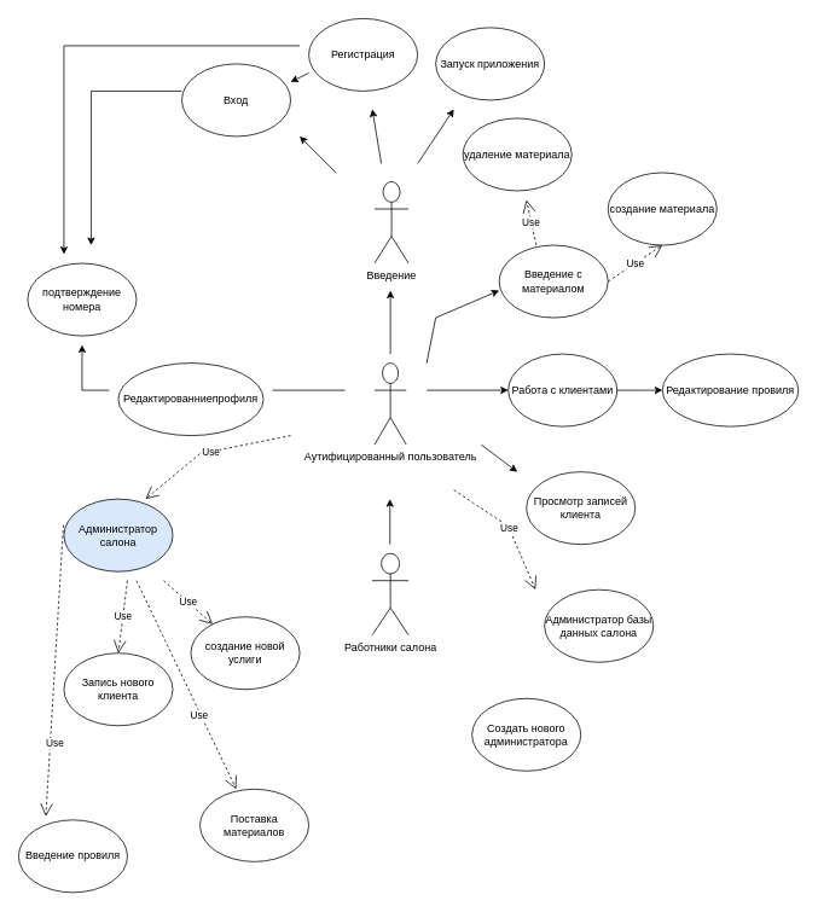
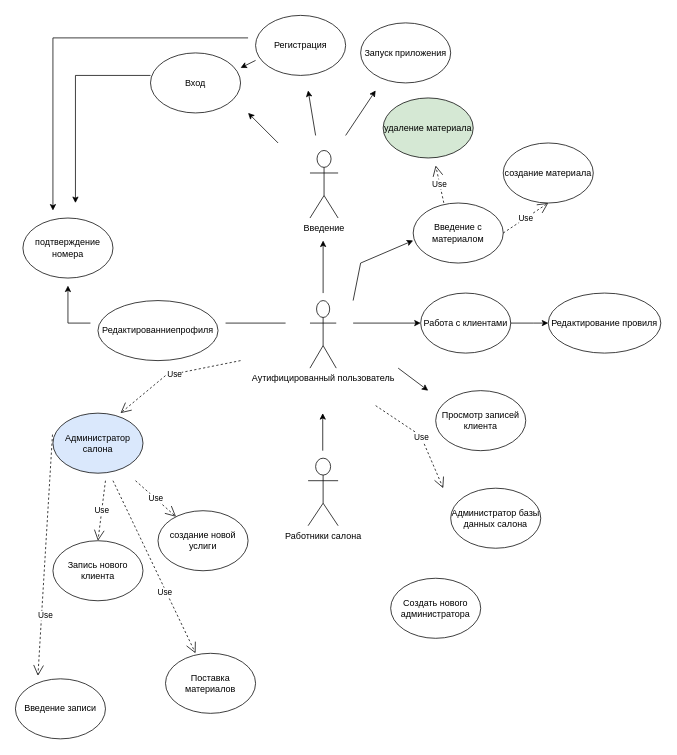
  <mxCell id="0" />
  <mxCell id="1" parent="0" />
  <mxCell id="2" value="Работники салона" style="shape=umlActor;verticalLabelPosition=bottom;verticalAlign=top;html=1;outlineConnect=0;" parent="1" vertex="1"><mxGeometry x="410" y="610" width="40" height="90" as="geometry" /></mxCell>
  <mxCell id="3" value="" style="endArrow=classic;html=1;rounded=0;" parent="1" edge="1"><mxGeometry width="50" height="50" relative="1" as="geometry"><mxPoint x="429.5" y="600" as="sourcePoint" /><mxPoint x="429.5" y="550" as="targetPoint" /></mxGeometry></mxCell>
  <mxCell id="4" value="Аутифицированный пользователь" style="shape=umlActor;verticalLabelPosition=bottom;verticalAlign=top;html=1;outlineConnect=0;" parent="1" vertex="1"><mxGeometry x="412.5" y="400" width="35" height="90" as="geometry" /></mxCell>
  <mxCell id="5" value="" style="endArrow=classic;html=1;rounded=0;" parent="1" edge="1"><mxGeometry width="50" height="50" relative="1" as="geometry"><mxPoint x="430" y="390" as="sourcePoint" /><mxPoint x="430" y="320" as="targetPoint" /></mxGeometry></mxCell>
  <mxCell id="6" value="Введение" style="shape=umlActor;verticalLabelPosition=bottom;verticalAlign=top;html=1;outlineConnect=0;" parent="1" vertex="1"><mxGeometry x="412.5" y="200" width="37.5" height="90" as="geometry" /></mxCell>
  <mxCell id="7" value="Регистрация" style="ellipse;whiteSpace=wrap;html=1;" parent="1" vertex="1"><mxGeometry x="340" y="20" width="120" height="80" as="geometry" /></mxCell>
  <mxCell id="8" value="" style="endArrow=none;html=1;rounded=0;" parent="1" edge="1"><mxGeometry width="50" height="50" relative="1" as="geometry"><mxPoint x="300" y="430" as="sourcePoint" /><mxPoint x="380" y="430" as="targetPoint" /></mxGeometry></mxCell>
  <mxCell id="9" value="Редактированниепрофиля" style="ellipse;whiteSpace=wrap;html=1;" parent="1" vertex="1"><mxGeometry x="130" y="400" width="160" height="80" as="geometry" /></mxCell>
  <mxCell id="10" value="" style="edgeStyle=segmentEdgeStyle;endArrow=classic;html=1;rounded=0;" parent="1" edge="1"><mxGeometry width="50" height="50" relative="1" as="geometry"><mxPoint x="120" y="430" as="sourcePoint" /><mxPoint x="90" y="380" as="targetPoint" /></mxGeometry></mxCell>
  <mxCell id="11" value="подтверждение номера" style="ellipse;whiteSpace=wrap;html=1;" parent="1" vertex="1"><mxGeometry y="290" width="120" height="80" as="geometry" x="30" /></mxCell>
  <mxCell id="12" value="" style="endArrow=classic;html=1;rounded=0;" parent="1" edge="1"><mxGeometry width="50" height="50" relative="1" as="geometry"><mxPoint x="420" y="180" as="sourcePoint" /><mxPoint x="410" y="120" as="targetPoint" /></mxGeometry></mxCell>
  <mxCell id="13" value="" style="endArrow=classic;html=1;rounded=0;" parent="1" edge="1"><mxGeometry width="50" height="50" relative="1" as="geometry"><mxPoint x="370" y="190" as="sourcePoint" /><mxPoint x="330" y="150" as="targetPoint" /><Array as="points" /></mxGeometry></mxCell>
  <mxCell id="14" value="Вход" style="ellipse;whiteSpace=wrap;html=1;" parent="1" vertex="1"><mxGeometry x="200" y="70" width="120" height="80" as="geometry" /></mxCell>
  <mxCell id="15" value="" style="endArrow=classic;html=1;rounded=0;" parent="1" edge="1"><mxGeometry width="50" height="50" relative="1" as="geometry"><mxPoint x="530" y="490" as="sourcePoint" /><mxPoint x="570" y="520" as="targetPoint" /></mxGeometry></mxCell>
  <mxCell id="16" value="Просмотр записей клиента" style="ellipse;whiteSpace=wrap;html=1;" parent="1" vertex="1"><mxGeometry x="580" y="520" width="120" height="80" as="geometry" /></mxCell>
  <mxCell id="17" value="" style="endArrow=classic;html=1;rounded=0;" parent="1" edge="1"><mxGeometry width="50" height="50" relative="1" as="geometry"><mxPoint x="460" y="180" as="sourcePoint" /><mxPoint x="500" y="120" as="targetPoint" /></mxGeometry></mxCell>
  <mxCell id="18" value="Запуск приложения" style="ellipse;whiteSpace=wrap;html=1;" parent="1" vertex="1"><mxGeometry x="480" y="30" width="120" height="80" as="geometry" /></mxCell>
  <mxCell id="19" value="" style="endArrow=classic;html=1;rounded=0;" parent="1" edge="1"><mxGeometry width="50" height="50" relative="1" as="geometry"><mxPoint x="330" y="50" as="sourcePoint" /><mxPoint x="70" y="280" as="targetPoint" /><Array as="points"><mxPoint x="70" y="50" /></Array></mxGeometry></mxCell>
  <mxCell id="20" value="" style="endArrow=classic;html=1;rounded=0;" parent="1" edge="1"><mxGeometry width="50" height="50" relative="1" as="geometry"><mxPoint x="340" y="80" as="sourcePoint" /><mxPoint x="320" y="90" as="targetPoint" /></mxGeometry></mxCell>
  <mxCell id="21" value="" style="endArrow=classic;html=1;rounded=0;exitX=0;exitY=0.375;exitDx=0;exitDy=0;exitPerimeter=0;" parent="1" source="14" edge="1"><mxGeometry width="50" height="50" relative="1" as="geometry"><mxPoint x="100" y="60" as="sourcePoint" /><mxPoint x="100" y="270" as="targetPoint" /><Array as="points"><mxPoint x="100" y="100" /></Array></mxGeometry></mxCell>
  <mxCell id="22" value="" style="endArrow=classic;html=1;rounded=0;" parent="1" edge="1"><mxGeometry width="50" height="50" relative="1" as="geometry"><mxPoint x="470" y="430" as="sourcePoint" /><mxPoint x="560" y="430" as="targetPoint" /><Array as="points" /></mxGeometry></mxCell>
  <mxCell id="23" value="Работа с клиентами" style="ellipse;whiteSpace=wrap;html=1;" parent="1" vertex="1"><mxGeometry x="560" y="390" width="120" height="80" as="geometry" /></mxCell>
  <mxCell id="24" value="" style="endArrow=classic;html=1;rounded=0;" parent="1" edge="1"><mxGeometry width="50" height="50" relative="1" as="geometry"><mxPoint x="470" y="400" as="sourcePoint" /><mxPoint x="550" y="320" as="targetPoint" /><Array as="points"><mxPoint x="480" y="350" /></Array></mxGeometry></mxCell>
  <mxCell id="25" value="Введение с материалом" style="ellipse;whiteSpace=wrap;html=1;" parent="1" vertex="1"><mxGeometry x="550" y="270" width="120" height="80" as="geometry" /></mxCell>
  <mxCell id="26" value="" style="endArrow=classic;html=1;rounded=0;exitX=1;exitY=0.5;exitDx=0;exitDy=0;exitPerimeter=0;" parent="1" source="23" edge="1"><mxGeometry width="50" height="50" relative="1" as="geometry"><mxPoint x="690" y="430" as="sourcePoint" /><mxPoint x="730" y="430" as="targetPoint" /><Array as="points"><mxPoint x="710" y="430" /></Array></mxGeometry></mxCell>
  <mxCell id="27" value="Редактирование провиля" style="ellipse;whiteSpace=wrap;html=1;" parent="1" vertex="1"><mxGeometry x="730" y="390" width="150" height="80" as="geometry" /></mxCell>
  <mxCell id="28" value="Use" style="endArrow=open;endSize=12;dashed=1;html=1;rounded=0;exitX=1;exitY=0.5;exitDx=0;exitDy=0;" edge="1" parent="1" source="25"><mxGeometry width="160" relative="1" as="geometry"><mxPoint x="360" y="320" as="sourcePoint" /><mxPoint x="730" y="270" as="targetPoint" /></mxGeometry></mxCell>
  <mxCell id="29" value="создание материала" style="ellipse;whiteSpace=wrap;html=1;" vertex="1" parent="1"><mxGeometry x="670" y="190" width="120" height="80" as="geometry" /></mxCell>
- <mxCell id="30" value="удаление материала" style="ellipse;whiteSpace=wrap;html=1;" vertex="1" parent="1"><mxGeometry x="510" y="130" width="120" height="80" as="geometry" /></mxCell>
+ <mxCell id="30" value="удаление материала" style="ellipse;whiteSpace=wrap;html=1;fillColor=#d5e8d4;" vertex="1" parent="1"><mxGeometry x="510" y="130" width="120" height="80" as="geometry" /></mxCell>
  <mxCell id="31" value="Администратор салона" style="ellipse;whiteSpace=wrap;html=1;fillColor=#dae8fc;" vertex="1" parent="1"><mxGeometry x="70" y="550" width="120" height="80" as="geometry" /></mxCell>
  <mxCell id="32" value="Запись нового клиента" style="ellipse;whiteSpace=wrap;html=1;" vertex="1" parent="1"><mxGeometry x="70" y="720" width="120" height="80" as="geometry" /></mxCell>
  <mxCell id="33" value="создание новой услиги" style="ellipse;whiteSpace=wrap;html=1;" vertex="1" parent="1"><mxGeometry x="210" y="680" width="120" height="80" as="geometry" /></mxCell>
  <mxCell id="34" value="Администратор базы данных салона" style="ellipse;whiteSpace=wrap;html=1;" vertex="1" parent="1"><mxGeometry x="600" y="650" width="120" height="80" as="geometry" /></mxCell>
  <mxCell id="35" value="Создать нового администратора" style="ellipse;whiteSpace=wrap;html=1;" vertex="1" parent="1"><mxGeometry x="520" y="770" width="120" height="80" as="geometry" /></mxCell>
  <mxCell id="36" value="Use" style="endArrow=open;endSize=12;dashed=1;html=1;rounded=0;exitX=0.34;exitY=-0.003;exitDx=0;exitDy=0;exitPerimeter=0;" edge="1" parent="1" source="25"><mxGeometry width="160" relative="1" as="geometry"><mxPoint x="360" y="290" as="sourcePoint" /><mxPoint x="580" y="220" as="targetPoint" /></mxGeometry></mxCell>
  <mxCell id="37" value="Use" style="endArrow=open;endSize=12;dashed=1;html=1;rounded=0;entryX=0.5;entryY=0;entryDx=0;entryDy=0;" edge="1" parent="1" target="32"><mxGeometry width="160" relative="1" as="geometry"><mxPoint x="140" y="640" as="sourcePoint" /><mxPoint x="320" y="640" as="targetPoint" /></mxGeometry></mxCell>
  <mxCell id="38" value="Use" style="endArrow=open;endSize=12;dashed=1;html=1;rounded=0;" edge="1" parent="1" target="33"><mxGeometry width="160" relative="1" as="geometry"><mxPoint x="180" y="640" as="sourcePoint" /><mxPoint x="520" y="650" as="targetPoint" /></mxGeometry></mxCell>
  <mxCell id="39" value="Use" style="endArrow=open;endSize=12;dashed=1;html=1;rounded=0;entryX=0.75;entryY=0;entryDx=0;entryDy=0;entryPerimeter=0;" edge="1" parent="1" target="31"><mxGeometry width="160" relative="1" as="geometry"><mxPoint x="320" y="480" as="sourcePoint" /><mxPoint x="220" y="590" as="targetPoint" /><Array as="points"><mxPoint x="220" y="500" /></Array></mxGeometry></mxCell>
  <mxCell id="40" value="Use" style="endArrow=open;endSize=12;dashed=1;html=1;rounded=0;" edge="1" parent="1"><mxGeometry width="160" relative="1" as="geometry"><mxPoint x="500" y="540" as="sourcePoint" /><mxPoint x="590" y="650" as="targetPoint" /><Array as="points"><mxPoint x="560" y="580" /></Array></mxGeometry></mxCell>
  <mxCell id="41" value="Use" style="endArrow=open;endSize=12;dashed=1;html=1;rounded=0;" edge="1" parent="1"><mxGeometry x="0.298" y="-2" width="160" relative="1" as="geometry"><mxPoint x="150" y="640" as="sourcePoint" /><mxPoint x="260" y="870" as="targetPoint" /><mxPoint y="-1" as="offset" /></mxGeometry></mxCell>
  <mxCell id="42" value="Поставка материалов" style="ellipse;whiteSpace=wrap;html=1;" vertex="1" parent="1"><mxGeometry x="220" y="870" width="120" height="80" as="geometry" /></mxCell>
- <mxCell id="43" value="Введение провиля" style="ellipse;whiteSpace=wrap;html=1;" vertex="1" parent="1"><mxGeometry x="20" y="904" width="120" height="80" as="geometry" /></mxCell>
+ <mxCell id="43" value="Введение записи" style="ellipse;whiteSpace=wrap;html=1;" vertex="1" parent="1"><mxGeometry x="20" y="904" width="120" height="80" as="geometry" /></mxCell>
  <mxCell id="44" value="Use" style="endArrow=open;endSize=12;dashed=1;html=1;rounded=0;exitX=-0.005;exitY=0.357;exitDx=0;exitDy=0;exitPerimeter=0;" edge="1" parent="1" source="31"><mxGeometry x="0.5" y="5" width="160" relative="1" as="geometry"><mxPoint x="10" y="640" as="sourcePoint" /><mxPoint x="50" y="900" as="targetPoint" /><mxPoint as="offset" /></mxGeometry></mxCell>
